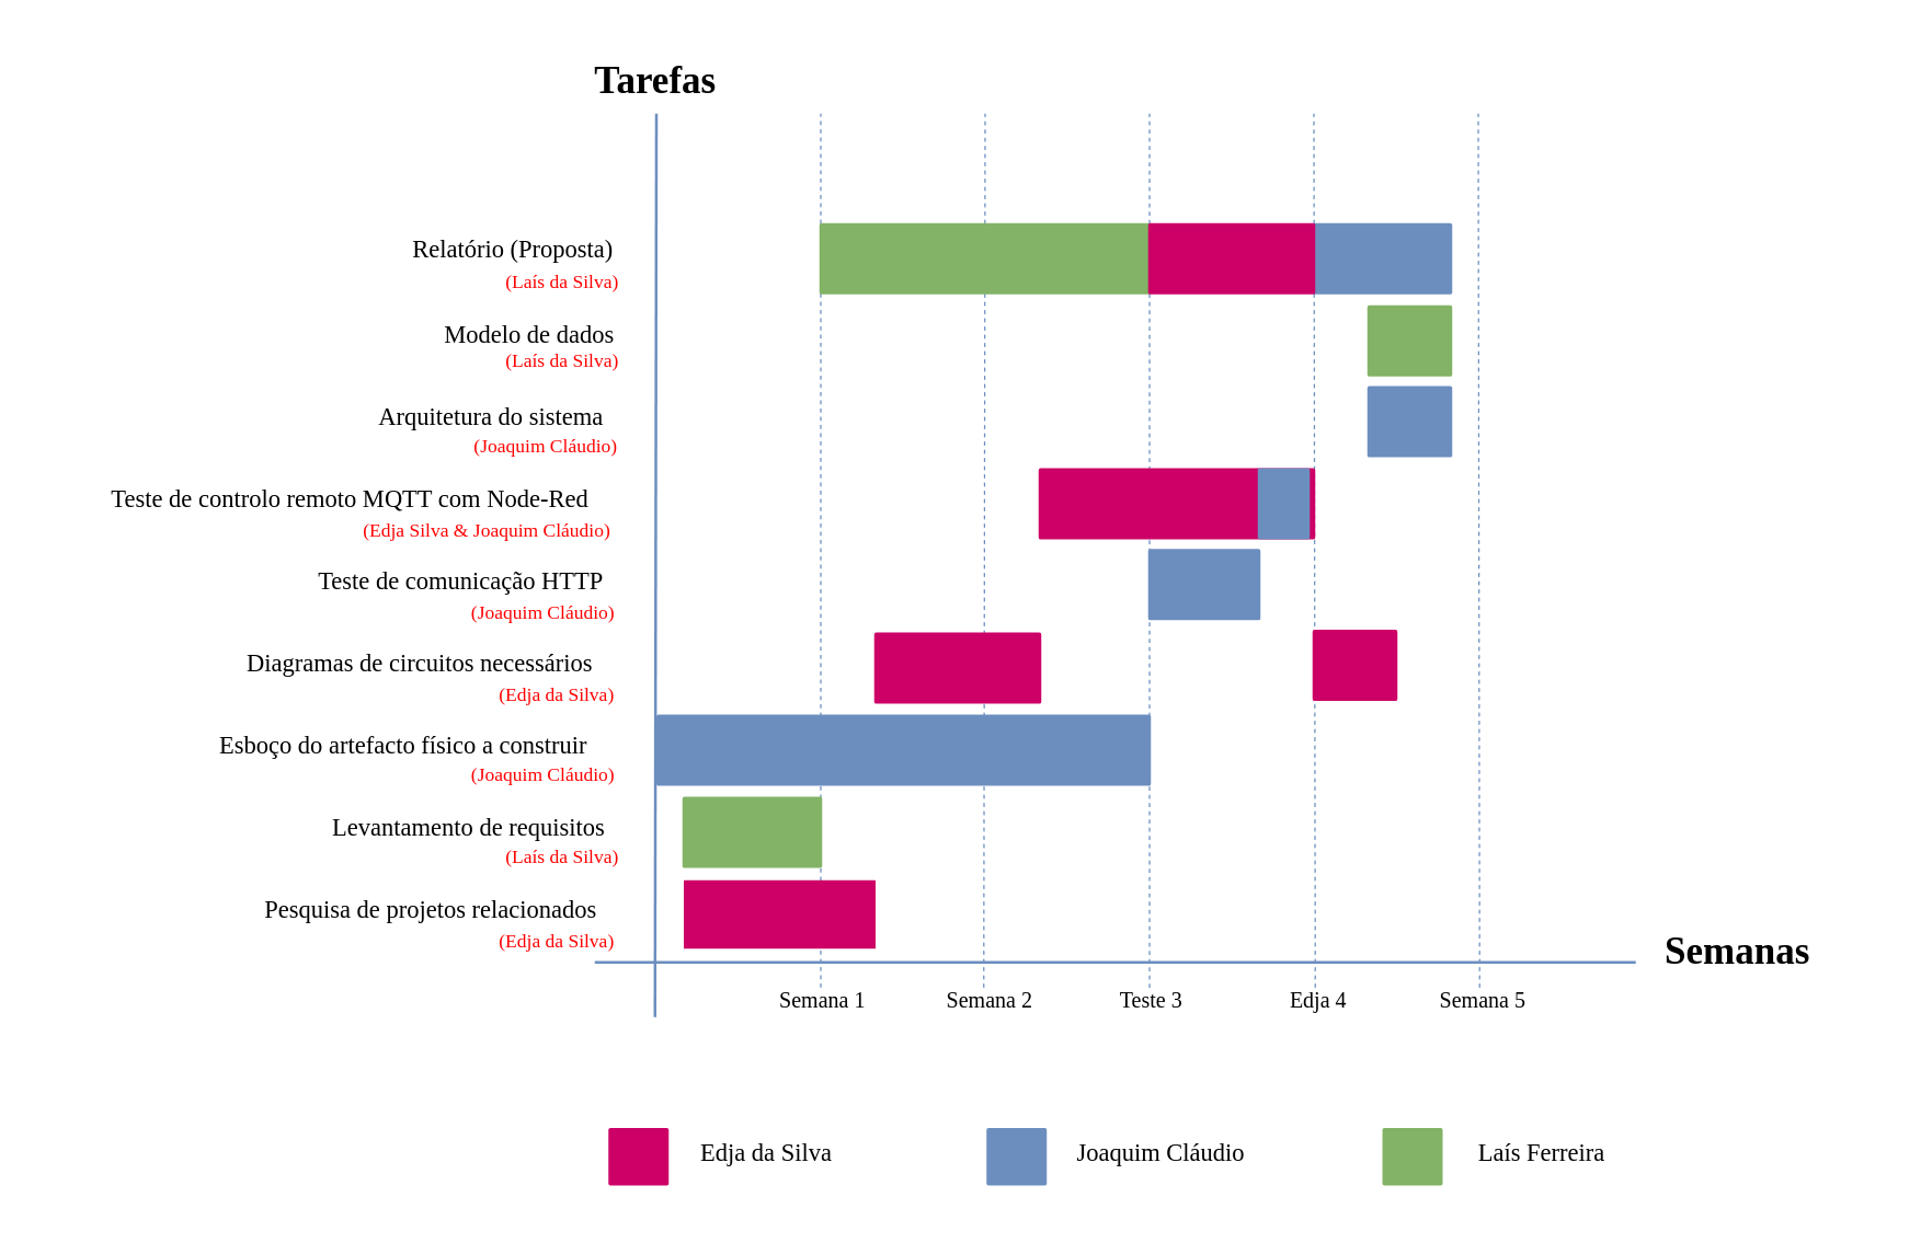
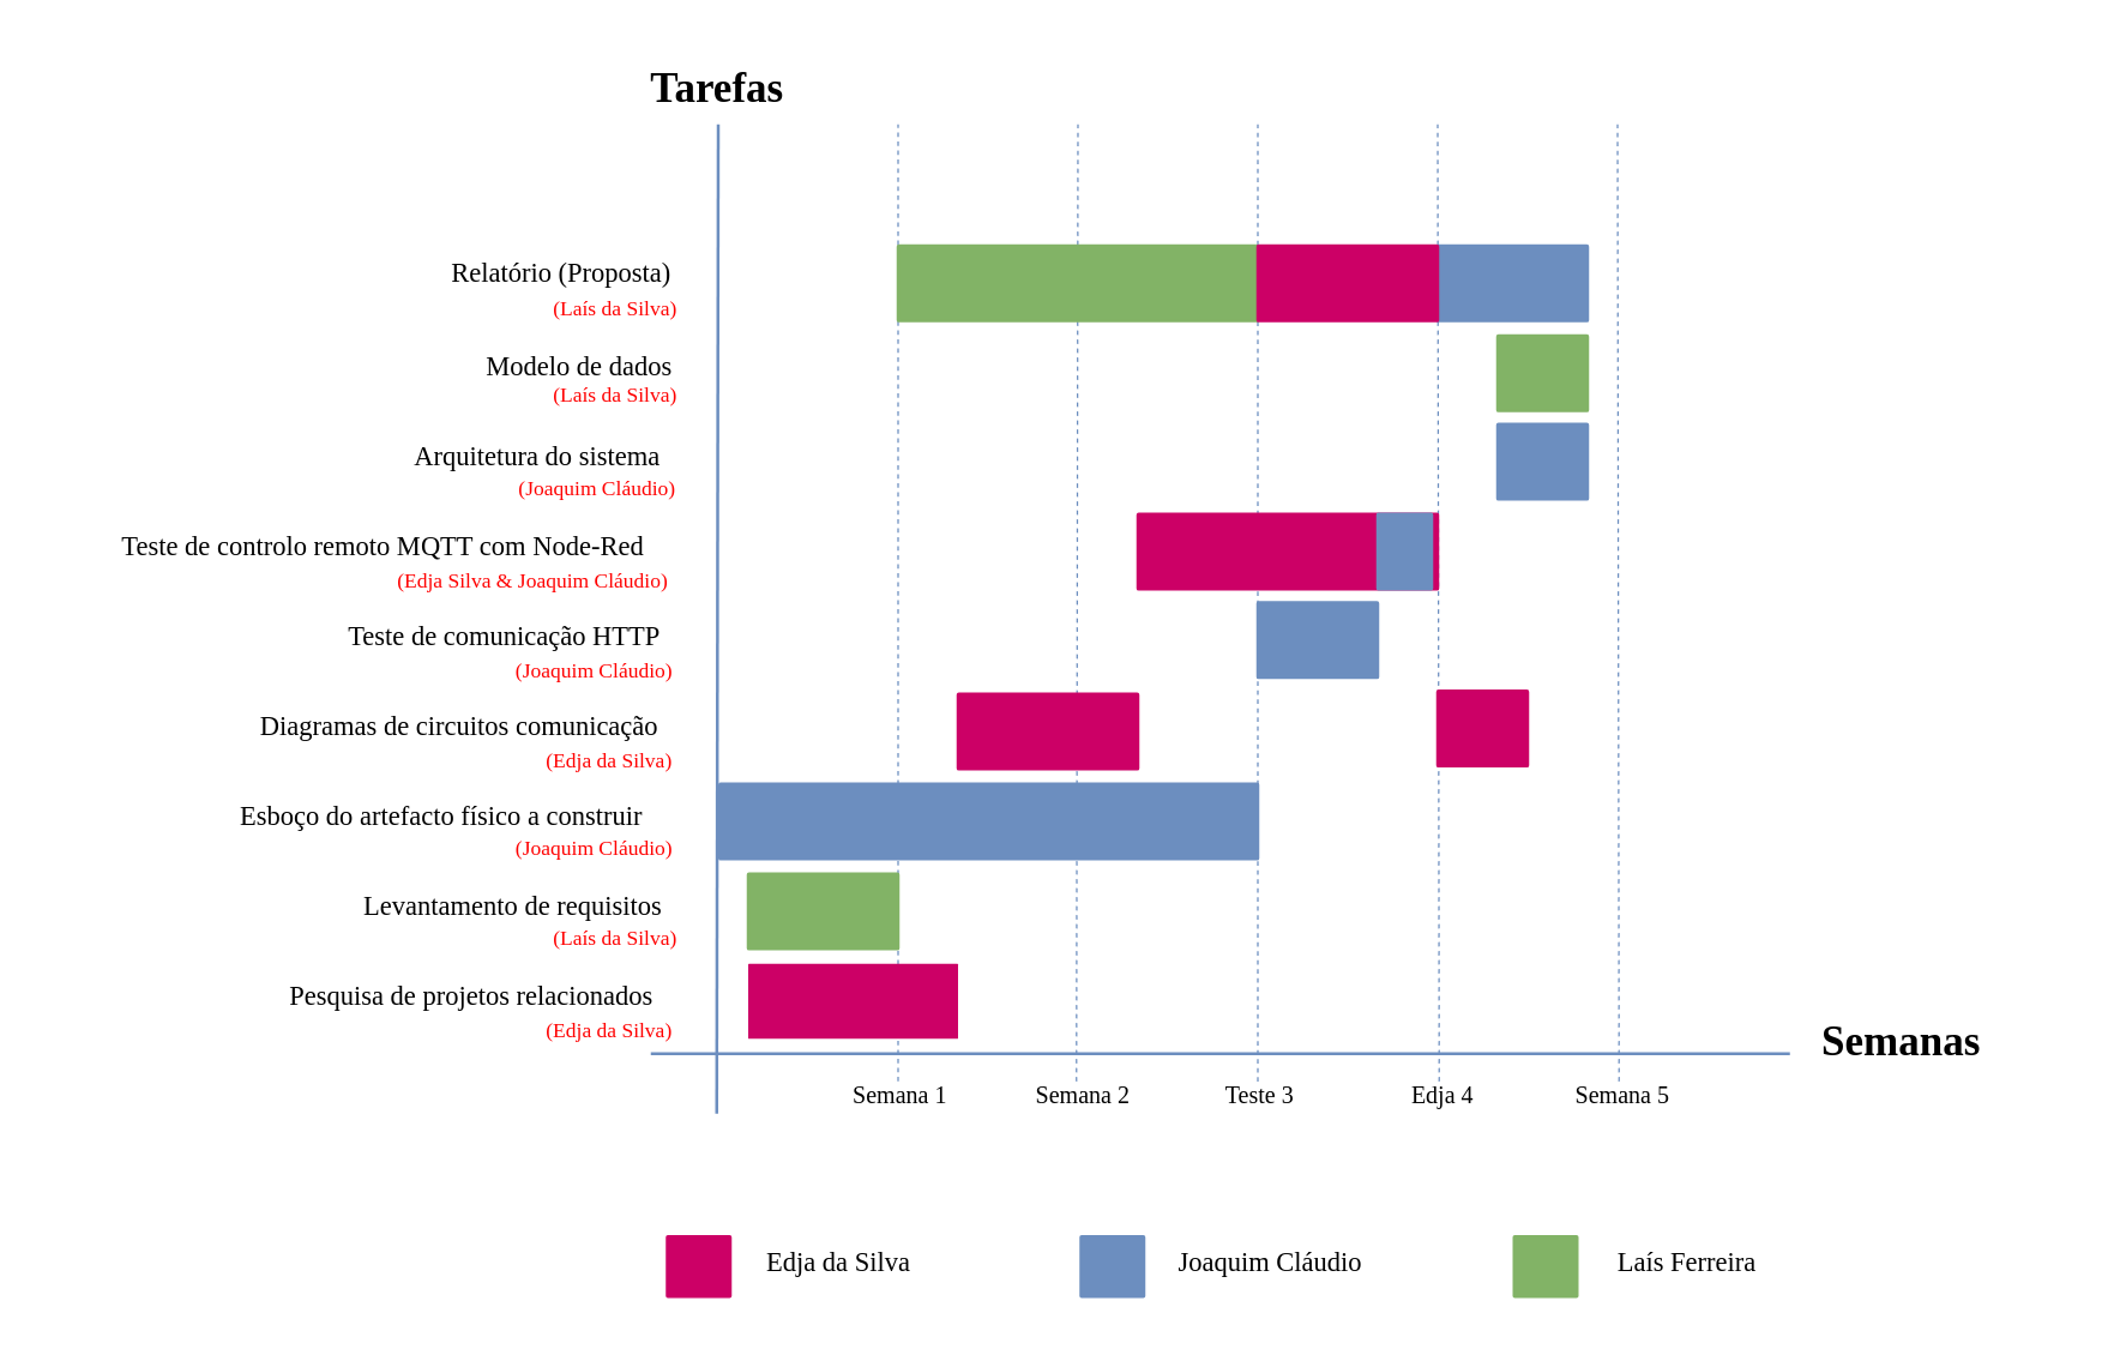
  <mxCell id="0" />
  <mxCell id="1" parent="0" />
  <mxCell id="2" value="" style="endArrow=none;html=1;rounded=0;fillColor=#dae8fc;strokeColor=#6c8ebf;" parent="1" edge="1"><mxGeometry width="50" height="50" relative="1" as="geometry"><mxPoint x="238.5" y="371" as="sourcePoint" /><mxPoint x="239" y="41" as="targetPoint" /></mxGeometry></mxCell>
  <mxCell id="3" value="" style="endArrow=none;html=1;rounded=0;fillColor=#dae8fc;strokeColor=#6c8ebf;" parent="1" edge="1"><mxGeometry width="50" height="50" relative="1" as="geometry"><mxPoint x="216.5" y="351" as="sourcePoint" /><mxPoint x="596.5" y="351" as="targetPoint" /></mxGeometry></mxCell>
  <mxCell id="4" value="&lt;span style=&quot;font-size: 9px; text-wrap: nowrap;&quot;&gt;Esboço do artefacto físico a construir&lt;/span&gt;" style="text;html=1;align=center;verticalAlign=middle;whiteSpace=wrap;rounded=0;fontFamily=Comic Sans MS;" parent="1" vertex="1"><mxGeometry x="67" y="261" width="160" height="20" as="geometry" /></mxCell>
- <mxCell id="5" value="&lt;span style=&quot;font-size: 9px; text-wrap: nowrap;&quot;&gt;Diagramas de circuitos necessários&lt;/span&gt;" style="text;html=1;align=center;verticalAlign=middle;whiteSpace=wrap;rounded=0;fontFamily=Comic Sans MS;" parent="1" vertex="1"><mxGeometry x="78" y="231" width="150" height="20" as="geometry" /></mxCell>
+ <mxCell id="5" value="&lt;span style=&quot;font-size: 9px; text-wrap: nowrap;&quot;&gt;Diagramas de circuitos comunicação&lt;/span&gt;" style="text;html=1;align=center;verticalAlign=middle;whiteSpace=wrap;rounded=0;fontFamily=Comic Sans MS;" parent="1" vertex="1"><mxGeometry x="78" y="231" width="150" height="20" as="geometry" /></mxCell>
  <mxCell id="6" value="&lt;span style=&quot;font-size: 9px; text-wrap: nowrap;&quot;&gt;Pesquisa de projetos relacionados&lt;/span&gt;" style="text;html=1;align=center;verticalAlign=middle;whiteSpace=wrap;rounded=0;fontFamily=Comic Sans MS;" parent="1" vertex="1"><mxGeometry x="76.5" y="321" width="160" height="20" as="geometry" /></mxCell>
  <mxCell id="7" value="&lt;span style=&quot;font-size: 9px; text-wrap: nowrap;&quot;&gt;Teste de comunicação HTTP&lt;/span&gt;" style="text;html=1;align=center;verticalAlign=middle;whiteSpace=wrap;rounded=0;fontFamily=Comic Sans MS;" parent="1" vertex="1"><mxGeometry x="88" y="201" width="160" height="20" as="geometry" /></mxCell>
  <mxCell id="8" value="&lt;span style=&quot;font-size: 9px; text-wrap: nowrap;&quot;&gt;Teste de controlo remoto MQTT com Node-Red&lt;/span&gt;" style="text;html=1;align=center;verticalAlign=middle;whiteSpace=wrap;rounded=0;fontFamily=Comic Sans MS;" parent="1" vertex="1"><mxGeometry x="20" y="171" width="215" height="20" as="geometry" /></mxCell>
  <mxCell id="9" value="&lt;span style=&quot;font-size: 9px; text-wrap: nowrap;&quot;&gt;Modelo de dados&lt;/span&gt;" style="text;html=1;align=center;verticalAlign=middle;whiteSpace=wrap;rounded=0;fontFamily=Comic Sans MS;" parent="1" vertex="1"><mxGeometry x="148" y="111" width="90" height="20" as="geometry" /></mxCell>
  <mxCell id="10" value="&lt;span style=&quot;font-size: 9px; text-wrap: nowrap;&quot;&gt;Arquitetura do sistema&lt;/span&gt;" style="text;html=1;align=center;verticalAlign=middle;whiteSpace=wrap;rounded=0;fontFamily=Comic Sans MS;" parent="1" vertex="1"><mxGeometry x="124" y="141" width="110" height="20" as="geometry" /></mxCell>
  <mxCell id="11" value="&lt;span style=&quot;font-size: 9px; text-wrap: nowrap;&quot;&gt;Levantamento de&amp;nbsp;&lt;/span&gt;&lt;span style=&quot;font-size: 9px; text-wrap: nowrap;&quot;&gt;requisitos&amp;nbsp;&lt;/span&gt;" style="text;html=1;align=center;verticalAlign=middle;whiteSpace=wrap;rounded=0;fontFamily=Comic Sans MS;" parent="1" vertex="1"><mxGeometry x="106.5" y="291" width="130" height="20" as="geometry" /></mxCell>
  <mxCell id="12" value="&lt;span style=&quot;text-wrap: nowrap;&quot;&gt;Semana 1&lt;/span&gt;" style="text;html=1;align=center;verticalAlign=middle;whiteSpace=wrap;rounded=0;fontFamily=Comic Sans MS;fontSize=8;" parent="1" vertex="1"><mxGeometry x="276" y="355.23" width="47.5" height="20" as="geometry" /></mxCell>
  <mxCell id="13" value="" style="endArrow=none;dashed=1;html=1;rounded=0;exitX=0.47;exitY=-0.002;exitDx=0;exitDy=0;fontSize=9;strokeWidth=0.5;strokeColor=#6c8ebf;fillColor=#dae8fc;exitPerimeter=0;" parent="1" edge="1"><mxGeometry width="50" height="50" relative="1" as="geometry"><mxPoint x="299.005" y="360.23" as="sourcePoint" /><mxPoint x="299" y="41" as="targetPoint" /></mxGeometry></mxCell>
  <mxCell id="14" value="" style="endArrow=none;dashed=1;html=1;rounded=0;exitX=0.47;exitY=-0.002;exitDx=0;exitDy=0;fontSize=9;strokeWidth=0.5;strokeColor=#6c8ebf;fillColor=#dae8fc;exitPerimeter=0;" parent="1" edge="1"><mxGeometry width="50" height="50" relative="1" as="geometry"><mxPoint x="358.5" y="360.25" as="sourcePoint" /><mxPoint x="359" y="41" as="targetPoint" /></mxGeometry></mxCell>
  <mxCell id="15" value="&lt;span style=&quot;text-wrap: nowrap;&quot;&gt;Semana 2&lt;/span&gt;" style="text;html=1;align=center;verticalAlign=middle;whiteSpace=wrap;rounded=0;fontFamily=Comic Sans MS;fontSize=8;" parent="1" vertex="1"><mxGeometry x="337" y="355.25" width="47.5" height="20" as="geometry" /></mxCell>
  <mxCell id="16" value="&lt;span style=&quot;text-wrap: nowrap;&quot;&gt;Teste 3&lt;/span&gt;" style="text;html=1;align=center;verticalAlign=middle;whiteSpace=wrap;rounded=0;fontFamily=Comic Sans MS;fontSize=8;" parent="1" vertex="1"><mxGeometry x="396" y="355.25" width="47.5" height="20" as="geometry" /></mxCell>
  <mxCell id="17" value="" style="endArrow=none;dashed=1;html=1;rounded=0;exitX=0.47;exitY=-0.002;exitDx=0;exitDy=0;fontSize=9;strokeWidth=0.5;strokeColor=#6c8ebf;fillColor=#dae8fc;exitPerimeter=0;" parent="1" edge="1"><mxGeometry width="50" height="50" relative="1" as="geometry"><mxPoint x="419.005" y="360.25" as="sourcePoint" /><mxPoint x="419" y="41" as="targetPoint" /></mxGeometry></mxCell>
  <mxCell id="18" value="" style="endArrow=none;dashed=1;html=1;rounded=0;exitX=0.47;exitY=-0.002;exitDx=0;exitDy=0;fontSize=9;strokeWidth=0.5;strokeColor=#6c8ebf;fillColor=#dae8fc;exitPerimeter=0;" parent="1" edge="1"><mxGeometry width="50" height="50" relative="1" as="geometry"><mxPoint x="479.5" y="360.25" as="sourcePoint" /><mxPoint x="479" y="41" as="targetPoint" /></mxGeometry></mxCell>
  <mxCell id="19" value="&lt;span style=&quot;text-wrap: nowrap;&quot;&gt;Edja 4&lt;/span&gt;" style="text;html=1;align=center;verticalAlign=middle;whiteSpace=wrap;rounded=0;fontFamily=Comic Sans MS;fontSize=8;" parent="1" vertex="1"><mxGeometry x="457" y="355.25" width="47.5" height="20" as="geometry" /></mxCell>
  <mxCell id="20" value="" style="endArrow=none;dashed=1;html=1;rounded=0;exitX=0.47;exitY=-0.002;exitDx=0;exitDy=0;fontSize=9;strokeWidth=0.5;strokeColor=#6c8ebf;fillColor=#dae8fc;exitPerimeter=0;" parent="1" edge="1"><mxGeometry width="50" height="50" relative="1" as="geometry"><mxPoint x="539.5" y="360.25" as="sourcePoint" /><mxPoint x="539" y="41" as="targetPoint" /></mxGeometry></mxCell>
  <mxCell id="21" value="&lt;span style=&quot;text-wrap: nowrap;&quot;&gt;Semana 5&lt;/span&gt;" style="text;html=1;align=center;verticalAlign=middle;whiteSpace=wrap;rounded=0;fontFamily=Comic Sans MS;fontSize=8;" parent="1" vertex="1"><mxGeometry x="517" y="355.25" width="47.5" height="20" as="geometry" /></mxCell>
  <mxCell id="22" value="(Laís da Silva)" style="text;html=1;align=center;verticalAlign=middle;whiteSpace=wrap;rounded=0;fontSize=7;fontFamily=Comic Sans MS;fontColor=#FF0000;" parent="1" vertex="1"><mxGeometry x="169.5" y="125.5" width="70" height="12.5" as="geometry" /></mxCell>
  <mxCell id="23" value="(Joaquim Cláudio)" style="text;html=1;align=center;verticalAlign=middle;whiteSpace=wrap;rounded=0;fontSize=7;fontFamily=Comic Sans MS;fontColor=#FF0000;" parent="1" vertex="1"><mxGeometry x="164" y="156.5" width="70" height="12.5" as="geometry" /></mxCell>
  <mxCell id="24" value="(Edja Silva &amp;amp; Joaquim Cláudio)" style="text;html=1;align=center;verticalAlign=middle;whiteSpace=wrap;rounded=0;fontSize=7;fontFamily=Comic Sans MS;fontColor=#FF0000;" parent="1" vertex="1"><mxGeometry x="114" y="188" width="126.5" height="12.5" as="geometry" /></mxCell>
  <mxCell id="25" value="(Joaquim Cláudio)" style="text;html=1;align=center;verticalAlign=middle;whiteSpace=wrap;rounded=0;fontSize=7;fontFamily=Comic Sans MS;fontColor=#FF0000;" parent="1" vertex="1"><mxGeometry x="163" y="217.5" width="70" height="12.5" as="geometry" /></mxCell>
  <mxCell id="26" value="(Edja da Silva)" style="text;html=1;align=center;verticalAlign=middle;whiteSpace=wrap;rounded=0;fontSize=7;fontFamily=Comic Sans MS;fontColor=#FF0000;" parent="1" vertex="1"><mxGeometry x="168" y="247.5" width="70" height="12.5" as="geometry" /></mxCell>
  <mxCell id="27" value="(Joaquim Cláudio)" style="text;html=1;align=center;verticalAlign=middle;whiteSpace=wrap;rounded=0;fontSize=7;fontFamily=Comic Sans MS;fontColor=#FF0000;" parent="1" vertex="1"><mxGeometry x="163" y="276.5" width="70" height="12.5" as="geometry" /></mxCell>
  <mxCell id="28" value="(Edja da Silva)" style="text;html=1;align=center;verticalAlign=middle;whiteSpace=wrap;rounded=0;fontSize=7;fontFamily=Comic Sans MS;fontColor=#FF0000;" parent="1" vertex="1"><mxGeometry x="168" y="338" width="70" height="12.5" as="geometry" /></mxCell>
  <mxCell id="29" value="(Laís da Silva)" style="text;html=1;align=center;verticalAlign=middle;whiteSpace=wrap;rounded=0;fontSize=7;fontFamily=Comic Sans MS;fontColor=#FF0000;" parent="1" vertex="1"><mxGeometry x="170" y="306.5" width="70" height="12.5" as="geometry" /></mxCell>
  <mxCell id="30" value="" style="rounded=1;whiteSpace=wrap;html=1;arcSize=1;fillColor=#6C8EBF;strokeColor=#6C8EBF;" parent="1" vertex="1"><mxGeometry x="239.5" y="261" width="179.5" height="25" as="geometry" /></mxCell>
  <mxCell id="31" value="" style="rounded=1;whiteSpace=wrap;html=1;arcSize=1;fillColor=#CC0066;strokeColor=none;" parent="1" vertex="1"><mxGeometry x="249" y="321" width="70" height="25" as="geometry" /></mxCell>
  <mxCell id="32" value="" style="rounded=1;whiteSpace=wrap;html=1;arcSize=1;fillColor=#82B366;strokeColor=#82b366;" parent="1" vertex="1"><mxGeometry x="249" y="291" width="50" height="25" as="geometry" /></mxCell>
  <mxCell id="33" value="" style="rounded=1;whiteSpace=wrap;html=1;arcSize=1;fillColor=#82B366;strokeColor=#82b366;" parent="1" vertex="1"><mxGeometry x="499" y="111.5" width="30" height="25" as="geometry" /></mxCell>
  <mxCell id="34" value="" style="rounded=1;whiteSpace=wrap;html=1;arcSize=1;fillColor=#CC0066;strokeColor=#CC0066;" parent="1" vertex="1"><mxGeometry x="319" y="231" width="60" height="25" as="geometry" /></mxCell>
  <mxCell id="35" value="" style="rounded=1;whiteSpace=wrap;html=1;arcSize=1;fillColor=#6C8EBF;strokeColor=#6C8EBF;" parent="1" vertex="1"><mxGeometry x="419" y="200.5" width="40" height="25" as="geometry" /></mxCell>
  <mxCell id="36" value="" style="rounded=1;whiteSpace=wrap;html=1;arcSize=1;fillColor=#6C8EBF;strokeColor=#6C8EBF;" parent="1" vertex="1"><mxGeometry x="499" y="141" width="30" height="25" as="geometry" /></mxCell>
  <mxCell id="37" value="" style="rounded=1;whiteSpace=wrap;html=1;arcSize=1;fillColor=#CC0066;strokeColor=#CC0066;" parent="1" vertex="1"><mxGeometry x="379" y="171" width="100" height="25" as="geometry" /></mxCell>
  <mxCell id="38" value="&lt;span style=&quot;font-size: 9px; text-wrap: nowrap;&quot;&gt;Relatório (Proposta)&lt;/span&gt;" style="text;html=1;align=center;verticalAlign=middle;whiteSpace=wrap;rounded=0;fontFamily=Comic Sans MS;" parent="1" vertex="1"><mxGeometry x="142" y="79.5" width="90" height="20" as="geometry" /></mxCell>
  <mxCell id="39" value="(Laís da Silva)" style="text;html=1;align=center;verticalAlign=middle;whiteSpace=wrap;rounded=0;fontSize=7;fontFamily=Comic Sans MS;fontColor=#FF0000;" parent="1" vertex="1"><mxGeometry x="169.5" y="96.5" width="70" height="12.5" as="geometry" /></mxCell>
  <mxCell id="40" value="" style="rounded=1;whiteSpace=wrap;html=1;arcSize=1;fillColor=#82B366;strokeColor=#82b366;" parent="1" vertex="1"><mxGeometry x="299" y="81.5" width="120" height="25" as="geometry" /></mxCell>
  <mxCell id="41" value="" style="rounded=1;whiteSpace=wrap;html=1;arcSize=1;fillColor=#6C8EBF;strokeColor=#6C8EBF;" parent="1" vertex="1"><mxGeometry x="459" y="171" width="18" height="25" as="geometry" /></mxCell>
  <mxCell id="42" value="&lt;span style=&quot;text-wrap: nowrap;&quot;&gt;Tarefas&lt;/span&gt;" style="text;html=1;align=center;verticalAlign=middle;whiteSpace=wrap;rounded=0;fontFamily=Comic Sans MS;fontStyle=1;fontSize=14;" parent="1" vertex="1"><mxGeometry x="194" y="20" width="90" height="20" as="geometry" /></mxCell>
  <mxCell id="43" value="&lt;span style=&quot;text-wrap: nowrap;&quot;&gt;Semanas&lt;/span&gt;" style="text;html=1;align=center;verticalAlign=middle;whiteSpace=wrap;rounded=0;fontFamily=Comic Sans MS;fontStyle=1;fontSize=14;" parent="1" vertex="1"><mxGeometry x="589" y="338" width="90" height="20" as="geometry" /></mxCell>
  <mxCell id="44" value="" style="rounded=1;whiteSpace=wrap;html=1;arcSize=1;fillColor=#CC0066;strokeColor=#CC0066;" parent="1" vertex="1"><mxGeometry x="479" y="230" width="30" height="25" as="geometry" /></mxCell>
  <mxCell id="45" value="" style="group" parent="1" vertex="1" connectable="0"><mxGeometry x="222" y="411" width="97" height="21" as="geometry" /></mxCell>
  <mxCell id="46" value="" style="rounded=1;whiteSpace=wrap;html=1;arcSize=1;fillColor=#CC0066;strokeColor=#CC0066;" parent="45" vertex="1"><mxGeometry y="1" width="21" height="20" as="geometry" /></mxCell>
  <mxCell id="47" value="Edja da Silva" style="text;html=1;align=center;verticalAlign=middle;resizable=0;points=[];autosize=1;strokeColor=none;fillColor=none;fontSize=9;fontFamily=Comic Sans MS;" parent="45" vertex="1"><mxGeometry x="17" width="80" height="20" as="geometry" /></mxCell>
  <mxCell id="48" value="" style="group" parent="1" vertex="1" connectable="0"><mxGeometry x="360" y="411" width="108" height="21" as="geometry" /></mxCell>
  <mxCell id="49" value="" style="rounded=1;whiteSpace=wrap;html=1;arcSize=1;fillColor=#6C8EBF;strokeColor=#6C8EBF;" parent="48" vertex="1"><mxGeometry y="1" width="21" height="20" as="geometry" /></mxCell>
  <mxCell id="50" value="Joaquim Cláudio" style="text;html=1;align=center;verticalAlign=middle;resizable=0;points=[];autosize=1;strokeColor=none;fillColor=none;fontSize=9;fontFamily=Comic Sans MS;" parent="48" vertex="1"><mxGeometry x="18" width="90" height="20" as="geometry" /></mxCell>
  <mxCell id="51" value="" style="group" parent="1" vertex="1" connectable="0"><mxGeometry x="504.5" y="411" width="97" height="21" as="geometry" /></mxCell>
  <mxCell id="52" value="" style="rounded=1;whiteSpace=wrap;html=1;arcSize=1;fillColor=#82B366;strokeColor=#82B366;" parent="51" vertex="1"><mxGeometry y="1" width="21" height="20" as="geometry" /></mxCell>
  <mxCell id="53" value="Laís Ferreira" style="text;html=1;align=center;verticalAlign=middle;resizable=0;points=[];autosize=1;strokeColor=none;fillColor=none;fontSize=9;fontFamily=Comic Sans MS;" parent="51" vertex="1"><mxGeometry x="17" width="80" height="20" as="geometry" /></mxCell>
  <mxCell id="54" value="" style="rounded=1;whiteSpace=wrap;html=1;arcSize=1;fillColor=#6C8EBF;strokeColor=#6C8EBF;" vertex="1" parent="1"><mxGeometry x="479" y="81.5" width="50" height="25" as="geometry" /></mxCell>
  <mxCell id="55" value="" style="rounded=1;whiteSpace=wrap;html=1;arcSize=1;fillColor=#CC0066;strokeColor=#CC0066;" vertex="1" parent="1"><mxGeometry x="419" y="81.5" width="60" height="25" as="geometry" /></mxCell>
